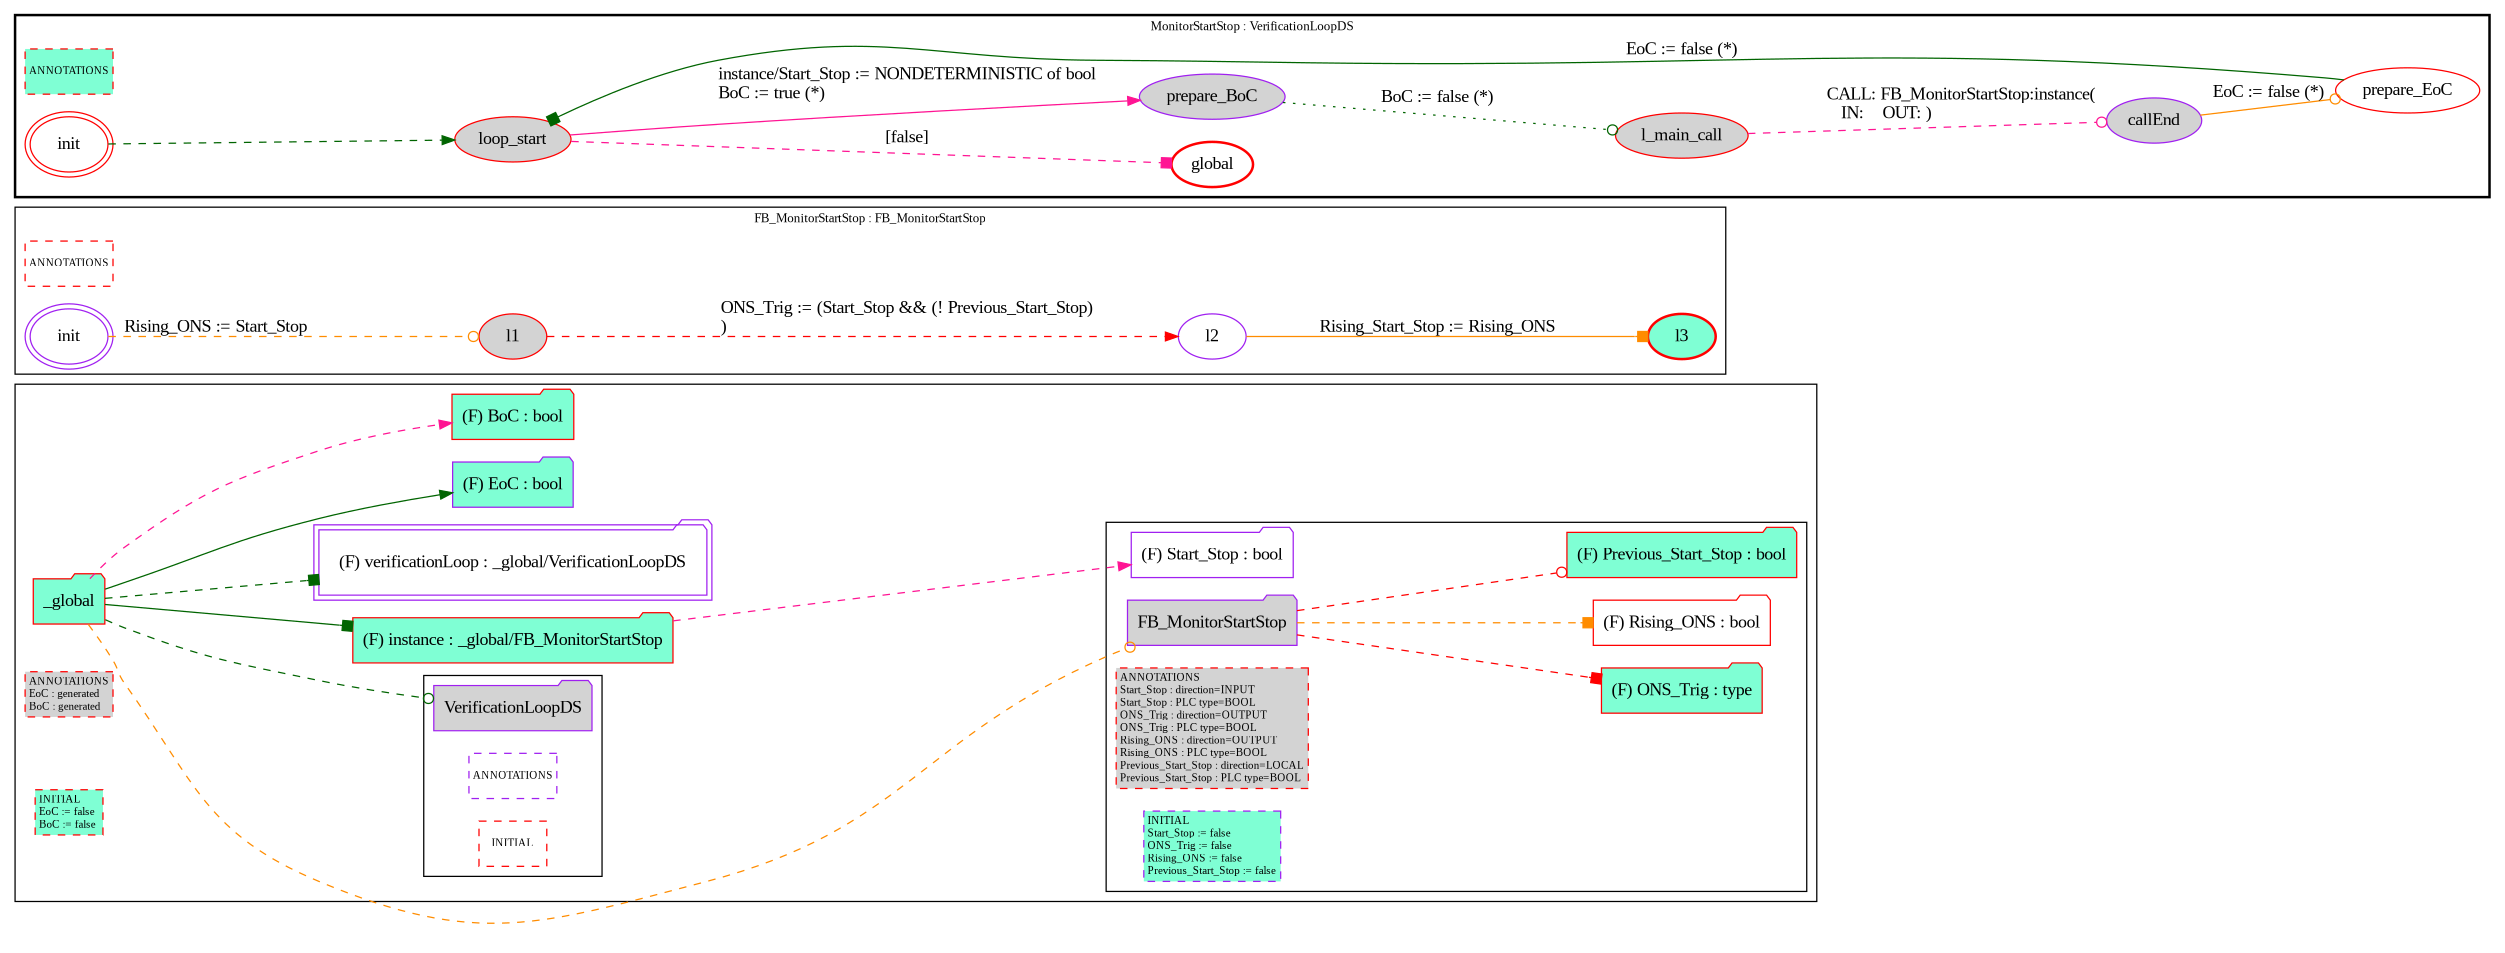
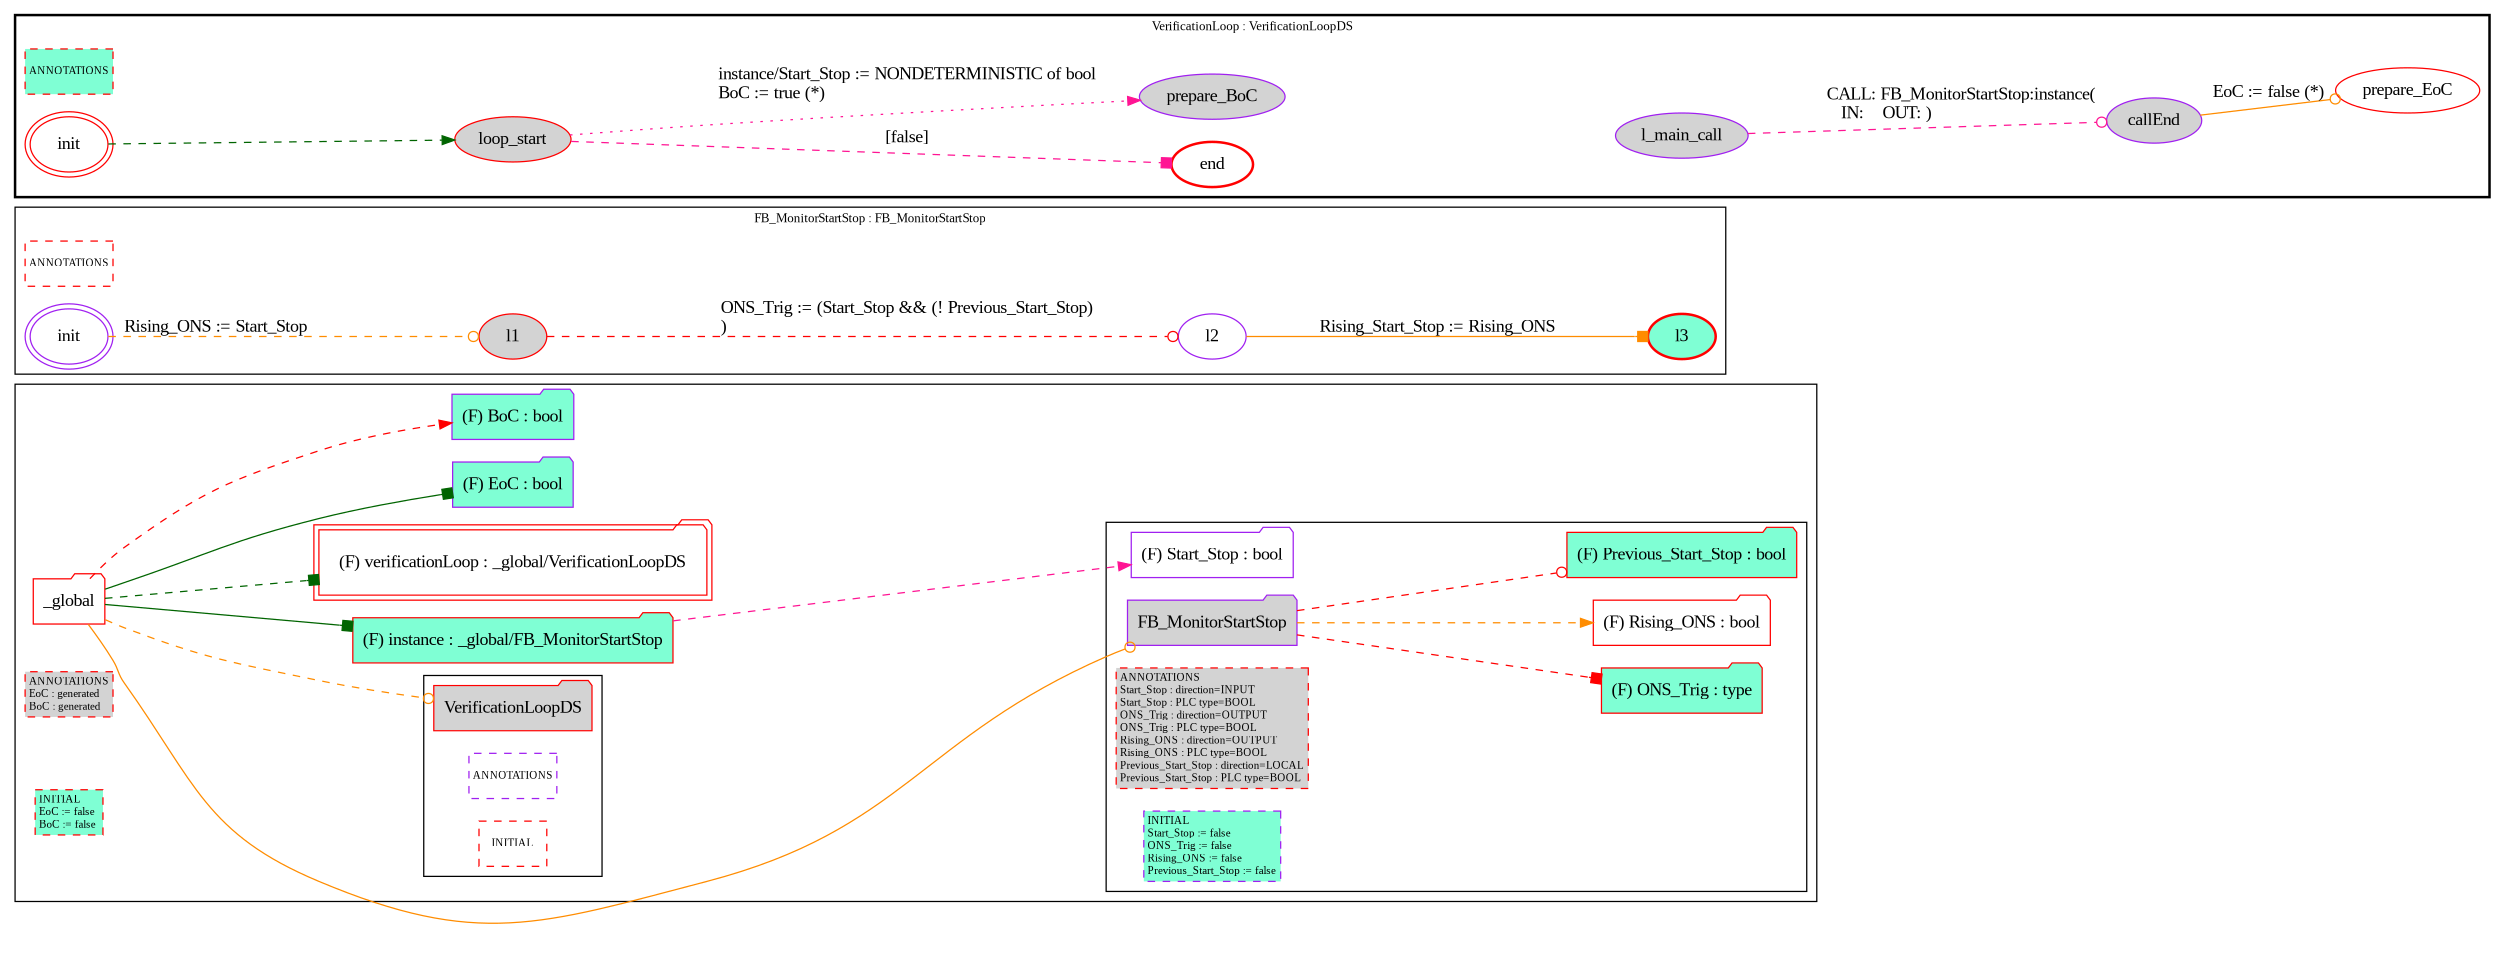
  digraph {
    fontname="Liberation Serif"
    rankdir=LR
    node [color=red fillcolor=white fontname="Liberation Serif" shape=folder style=filled]
    edge [arrowhead=box color=darkgreen fontname="Liberation Serif" style=dashed]
    n1 [color=purple fillcolor=lightgrey label=FB_MonitorStartStop]
    n2 [color=purple label="(F) Start_Stop : bool"]
    n3 [fillcolor=aquamarine label="(F) ONS_Trig : type"]
    n4 [label="(F) Rising_ONS : bool"]
    n5 [fillcolor=aquamarine label="(F) Previous_Start_Stop : bool"]
    n6 [fillcolor=lightgrey fontsize=9 label="ANNOTATIONS\lStart_Stop : direction=INPUT\lStart_Stop : PLC type=BOOL\lONS_Trig : direction=OUTPUT\lONS_Trig : PLC type=BOOL\lRising_ONS : direction=OUTPUT\lRising_ONS : PLC type=BOOL\lPrevious_Start_Stop : direction=LOCAL\lPrevious_Start_Stop : PLC type=BOOL\l" margin="0.04,0.04" shape=rectangle style="dashed,filled"]
    n7 [color=purple fillcolor=aquamarine fontsize=9 label="INITIAL\lStart_Stop := false\lONS_Trig := false\lRising_ONS := false\lPrevious_Start_Stop := false\l" margin="0.04,0.04" shape=rectangle style="dashed,filled"]
-   n8 [color=purple fillcolor=lightgrey label=VerificationLoopDS]
+   n8 [fillcolor=lightgrey label=VerificationLoopDS]
    n9 [color=purple fontsize=9 label=ANNOTATIONS margin="0.04,0.04" shape=rectangle style="dashed,filled"]
    n10 [fontsize=9 label=INITIAL margin="0.04,0.04" shape=rectangle style="dashed,filled"]
-   n11 [fillcolor=aquamarine label=_global]
+   n11 [label=_global]
    n12 [fillcolor=aquamarine label="(F) instance : _global/FB_MonitorStartStop"]
-   n13 [color=purple label="(F) verificationLoop : _global/VerificationLoopDS" peripheries=2]
+   n13 [label="(F) verificationLoop : _global/VerificationLoopDS" peripheries=2]
    n14 [color=purple fillcolor=aquamarine label="(F) EoC : bool"]
-   n15 [fillcolor=aquamarine label="(F) BoC : bool"]
+   n15 [color=purple fillcolor=aquamarine label="(F) BoC : bool"]
    n16 [fillcolor=lightgrey fontsize=9 label="ANNOTATIONS\lEoC : generated\lBoC : generated\l" margin="0.04,0.04" shape=rectangle style="dashed,filled"]
    n17 [fillcolor=aquamarine fontsize=9 label="INITIAL\lEoC := false\lBoC := false\l" margin="0.04,0.04" shape=rectangle style="dashed,filled"]
    n18 [fontsize=9 label=ANNOTATIONS margin="0.04,0.04" shape=rectangle style="dashed,filled"]
    n19 [color=purple label=init peripheries=2 shape=ellipse]
    n20 [fillcolor=lightgrey label=l1 shape=ellipse]
    n21 [color=purple label=l2 shape=ellipse]
    n22 [fillcolor=aquamarine label=l3 shape=ellipse style="bold,filled"]
    n23 [fillcolor=aquamarine fontsize=9 label=ANNOTATIONS margin="0.04,0.04" shape=rectangle style="dashed,filled"]
    n24 [label=init peripheries=2 shape=ellipse]
    n25 [fillcolor=lightgrey label=loop_start shape=ellipse]
-   n26 [label=global shape=ellipse style="bold,filled"]
+   n26 [label=end shape=ellipse style="bold,filled"]
    n27 [color=purple fillcolor=lightgrey label=prepare_BoC shape=ellipse]
-   n28 [fillcolor=lightgrey label=l_main_call shape=ellipse]
+   n28 [color=purple fillcolor=lightgrey label=l_main_call shape=ellipse]
    n29 [color=purple fillcolor=lightgrey label=callEnd shape=ellipse]
    n30 [label=prepare_EoC shape=ellipse]
    subgraph cluster_1 {
      n11
      n12
      n13
      n14
      n15
      n16
      n17
      subgraph cluster_2 {
        n1
        n2
        n3
        n4
        n5
        n6
        n7
      }
      subgraph cluster_3 {
        n8
        n9
        n10
      }
    }
    subgraph cluster_4 {
      color=black
      fontsize=10
      label="FB_MonitorStartStop : FB_MonitorStartStop"
      ranksep=0.4
      n18
      n19
      n20
      n21
      n22
    }
    subgraph cluster_5 {
      color=black
      fontsize=10
-     label="MonitorStartStop : VerificationLoopDS"
+     label="VerificationLoop : VerificationLoopDS"
      ranksep=0.4
      style=bold
      n23
      n24
      n25
      n26
      n27
      n28
      n29
      n30
    }
    n1 -> n3 [color=red]
-   n1 -> n4 [color=darkorange]
+   n1 -> n4 [arrowhead=normal color=darkorange]
    n1 -> n5 [arrowhead=odot color=red]
-   n11 -> n1 [arrowhead=odot color=darkorange]
-   n11 -> n8 [arrowhead=odot]
+   n11 -> n1 [arrowhead=odot color=darkorange style=solid]
+   n11 -> n8 [arrowhead=odot color=darkorange]
    n11 -> n12 [style=solid]
    n11 -> n13
-   n11 -> n14 [arrowhead=normal style=solid]
-   n11 -> n15 [arrowhead=normal color=deeppink]
+   n11 -> n14 [style=solid]
+   n11 -> n15 [arrowhead=normal color=red]
    n12 -> n2 [arrowhead=normal color=deeppink]
    n19 -> n20 [arrowhead=odot color=darkorange label="Rising_ONS := Start_Stop"]
-   n20 -> n21 [arrowhead=normal color=red label="ONS_Trig := (Start_Stop && (! Previous_Start_Stop)\l)\l"]
+   n20 -> n21 [arrowhead=odot color=red label="ONS_Trig := (Start_Stop && (! Previous_Start_Stop)\l)\l"]
    n21 -> n22 [color=darkorange label="Rising_Start_Stop := Rising_ONS" style=solid]
    n24 -> n25 [arrowhead=normal]
    n25 -> n26 [color=deeppink label="[false]"]
-   n25 -> n27 [arrowhead=normal color=deeppink label="instance/Start_Stop := NONDETERMINISTIC of bool\lBoC := true (*)\l" style=solid]
-   n27 -> n28 [arrowhead=odot label="BoC := false (*)" style=dotted]
+   n25 -> n27 [arrowhead=normal color=deeppink label="instance/Start_Stop := NONDETERMINISTIC of bool\lBoC := true (*)\l" style=dotted]
    n28 -> n29 [arrowhead=odot color=deeppink label="CALL: FB_MonitorStartStop:instance(\l   IN:    OUT: )\l"]
    n29 -> n30 [arrowhead=odot color=darkorange label="EoC := false (*)" style=solid]
-   n30 -> n25 [label="EoC := false (*)" style=solid]
  }
